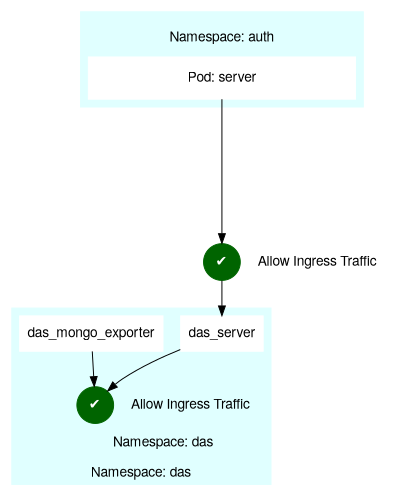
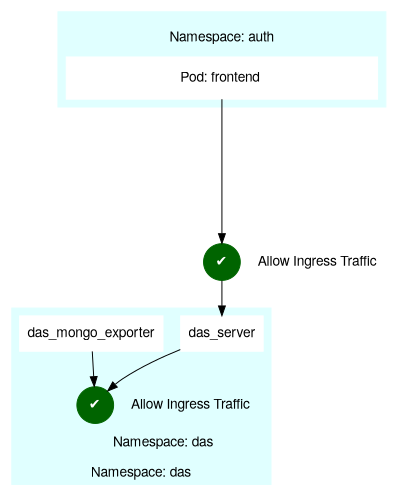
  digraph {
    fontname="Helvetica,Arial,sans-serif"
    node [color=white fontname="Helvetica,Arial,sans-serif" shape=box style=filled]
    edge [fontname="Helvetica,Arial,sans-serif"]
-   n1 [label="Pod: server" margin="1.4,0.2"]
+   n1 [label="    Pod: frontend     " margin="1.4,0.2"]
    n2 [label="Allow Ingress Traffic" margin=0]
    n3 [color=darkgreen fontcolor=white label=<&#10004;> shape=circle]
    n4 [color=lightcyan label="Allow Ingress Traffic" margin=0]
    n5 [color=darkgreen fontcolor=white label=<&#10004;> shape=circle]
    n6 [label=das_server labeljust=c]
    n7 [label=das_mongo_exporter labeljust=c]
    subgraph cluster_1 {
      color=lightcyan
      label=" \nNamespace: auth"
      labeljust=c
      style=filled
      n1
    }
    subgraph cluster_2 {
      color=white
      n2
      n3
    }
    subgraph cluster_3 {
      color=lightcyan
      label="Namespace: das"
      labeljust=c
      labelloc=b
      style=filled
      n6
      n7
      subgraph cluster_4 {
        color=lightcyan
        label="Namespace: das"
        labeljust=c
        labelloc=b
        style=filled
        n4
        n5
      }
    }
    n1 -> n3 [minlen=4]
    n3 -> n6
    n6 -> n5
    n7 -> n5
  }
